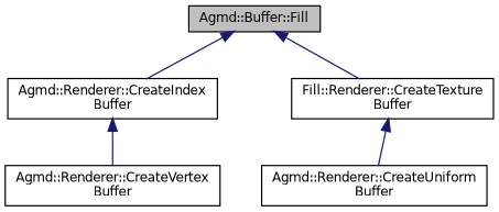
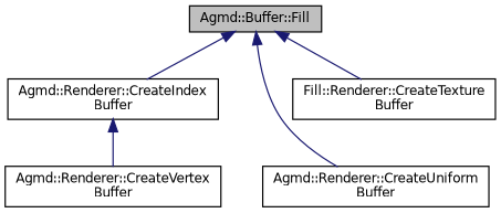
  digraph {
    rankdir=TB
    node [color=black fillcolor=white fontname=Helvetica fontsize=10 shape=record style=filled]
    edge [color=midnightblue dir=back fontname=Helvetica fontsize=10 labelfontname=Helvetica labelfontsize=10 style=solid]
    n1 [fillcolor=grey75 fontcolor=black height=0.2 label="Agmd::Buffer::Fill" width=0.4]
    n2 [height=0.2 label="Agmd::Renderer::CreateIndex\lBuffer" width=0.4]
    n3 [height=0.2 label="Agmd::Renderer::CreateUniform\lBuffer" width=0.4]
    n4 [height=0.2 label="Fill::Renderer::CreateTexture\lBuffer" width=0.4]
    n5 [height=0.2 label="Agmd::Renderer::CreateVertex\lBuffer" width=0.4]
    n1 -> n2
-   n4 -> n3
+   n1 -> n3
    n1 -> n4
    n2 -> n5
  }
